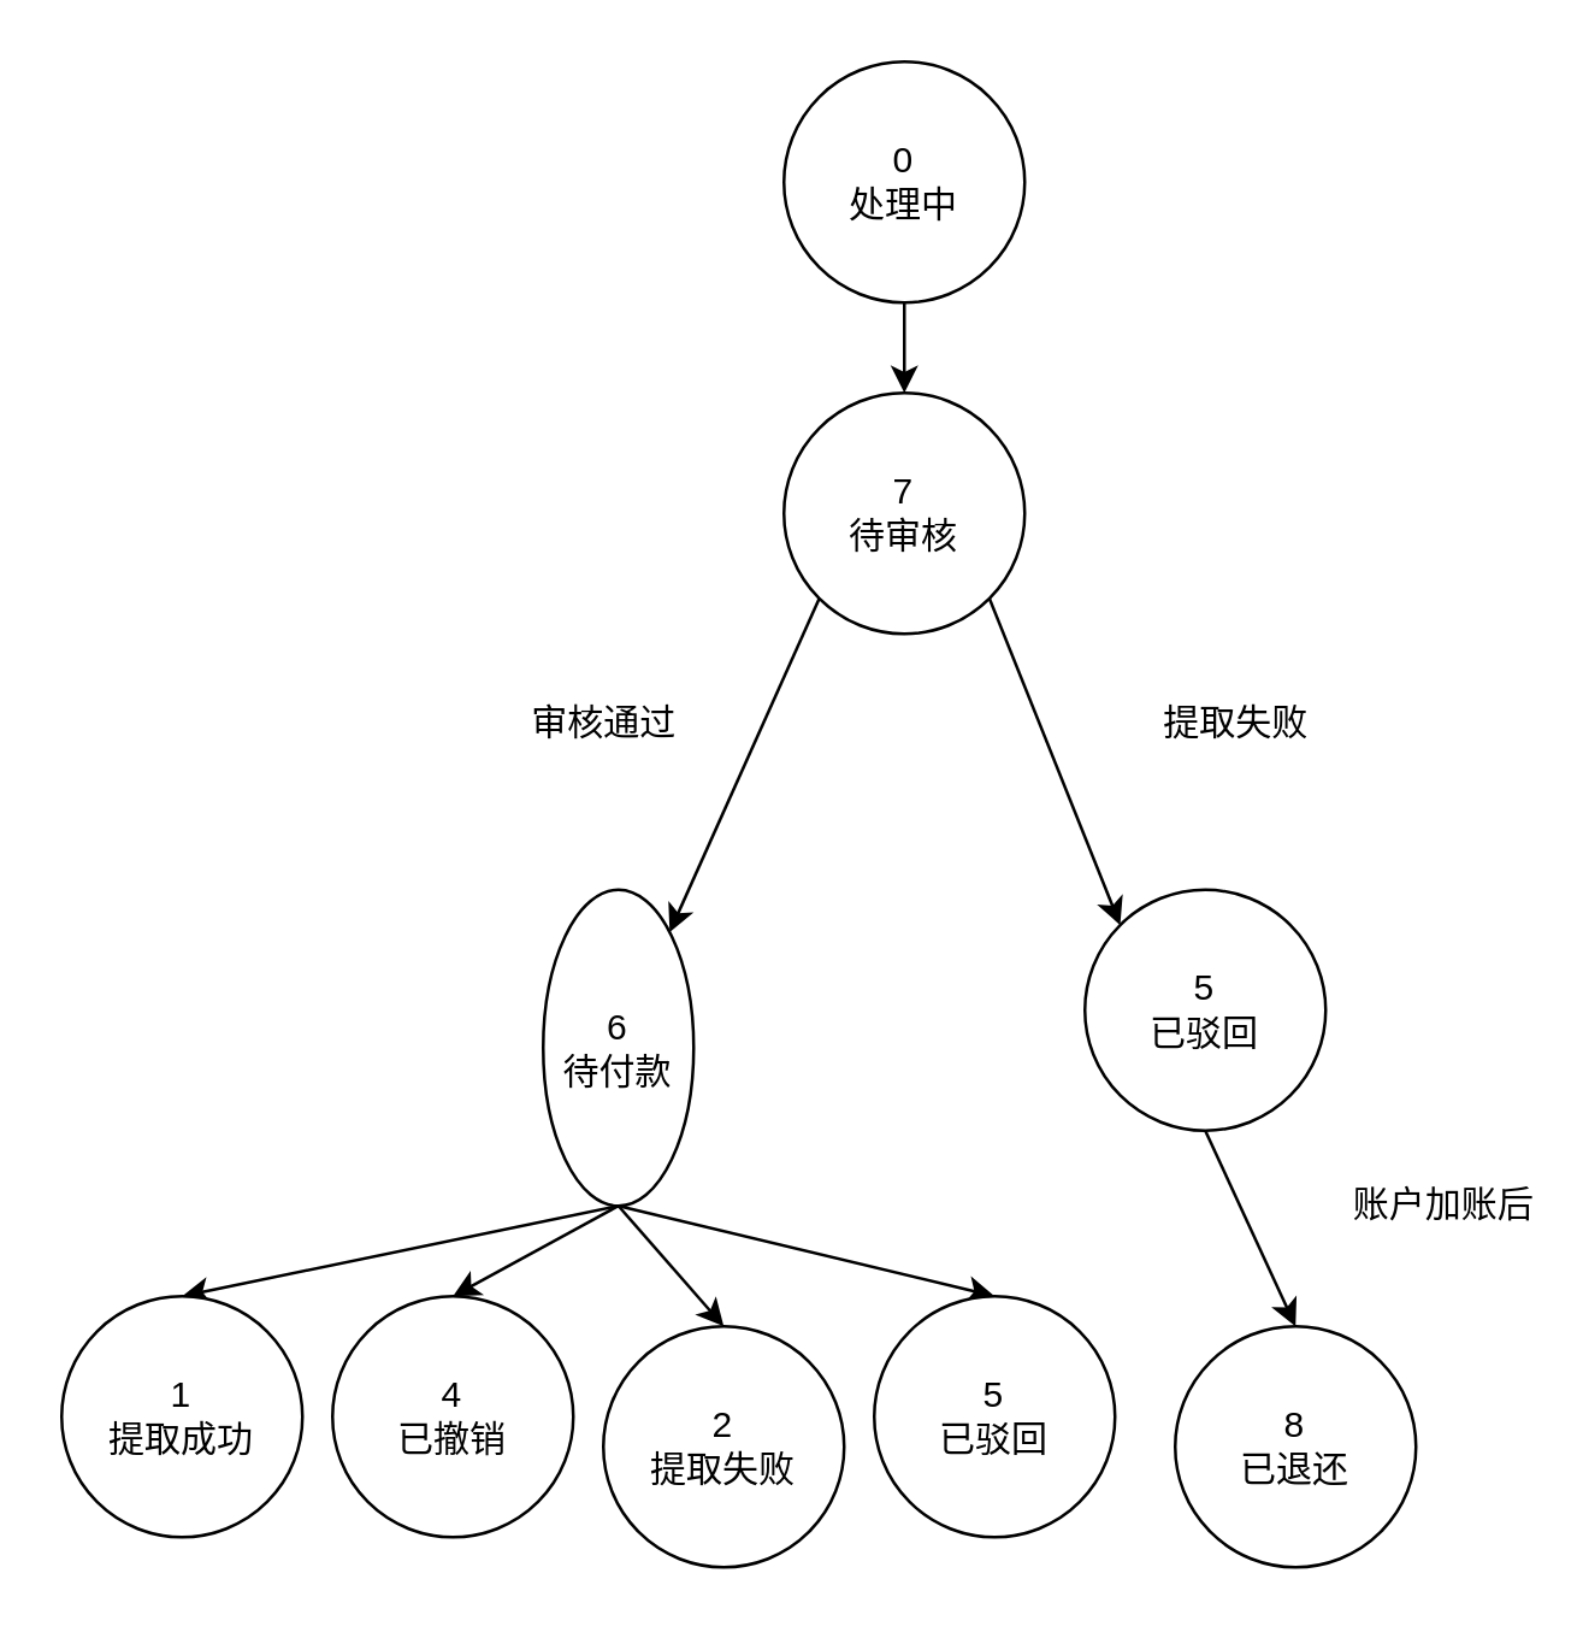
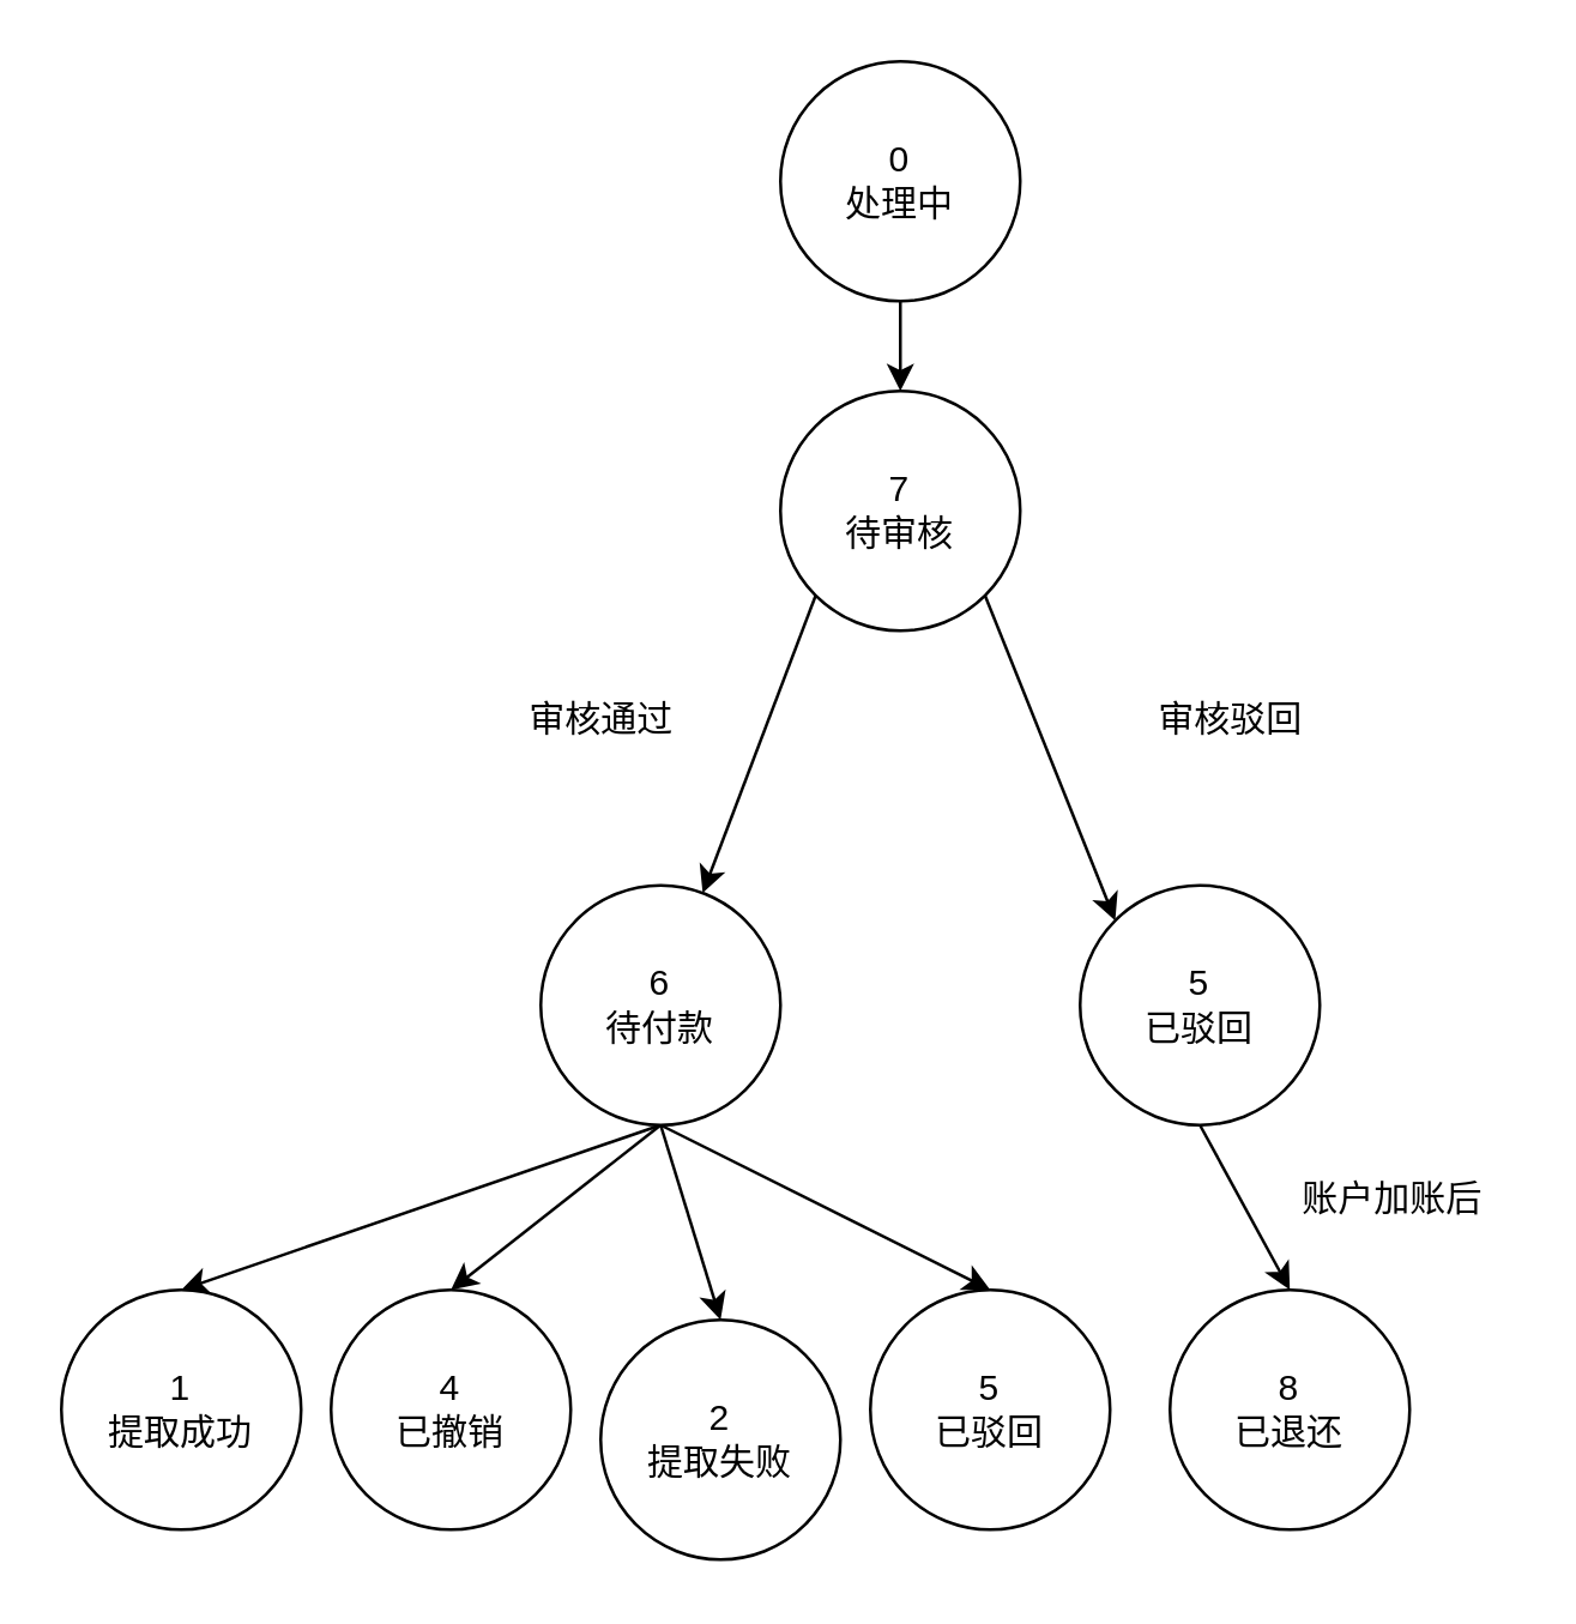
  <mxCell id="0" />
  <mxCell id="1" parent="0" />
  <mxCell id="2" style="edgeStyle=none;rounded=0;orthogonalLoop=1;jettySize=auto;html=1;exitX=0.5;exitY=1;exitDx=0;exitDy=0;entryX=0.5;entryY=0;entryDx=0;entryDy=0;" edge="1" parent="1" source="3" target="6"><mxGeometry relative="1" as="geometry" /></mxCell>
  <mxCell id="3" value="0&lt;br&gt;处理中" style="ellipse;whiteSpace=wrap;html=1;aspect=fixed;" vertex="1" parent="1"><mxGeometry x="260" y="20" width="80" height="80" as="geometry" /></mxCell>
  <mxCell id="4" style="rounded=0;orthogonalLoop=1;jettySize=auto;html=1;exitX=0;exitY=1;exitDx=0;exitDy=0;" edge="1" parent="1" source="6" target="11"><mxGeometry relative="1" as="geometry" /></mxCell>
  <mxCell id="5" style="edgeStyle=none;rounded=0;orthogonalLoop=1;jettySize=auto;html=1;exitX=1;exitY=1;exitDx=0;exitDy=0;entryX=0;entryY=0;entryDx=0;entryDy=0;" edge="1" parent="1" source="6" target="14"><mxGeometry relative="1" as="geometry" /></mxCell>
  <mxCell id="6" value="7&lt;br&gt;待审核" style="ellipse;whiteSpace=wrap;html=1;aspect=fixed;" vertex="1" parent="1"><mxGeometry x="260" y="130" width="80" height="80" as="geometry" /></mxCell>
  <mxCell id="7" style="edgeStyle=none;rounded=0;orthogonalLoop=1;jettySize=auto;html=1;exitX=0.5;exitY=1;exitDx=0;exitDy=0;entryX=0.5;entryY=0;entryDx=0;entryDy=0;" edge="1" parent="1" source="11" target="18"><mxGeometry relative="1" as="geometry" /></mxCell>
  <mxCell id="8" style="edgeStyle=none;rounded=0;orthogonalLoop=1;jettySize=auto;html=1;exitX=0.5;exitY=1;exitDx=0;exitDy=0;entryX=0.5;entryY=0;entryDx=0;entryDy=0;" edge="1" parent="1" source="11" target="19"><mxGeometry relative="1" as="geometry" /></mxCell>
  <mxCell id="9" style="edgeStyle=none;rounded=0;orthogonalLoop=1;jettySize=auto;html=1;exitX=0.5;exitY=1;exitDx=0;exitDy=0;entryX=0.5;entryY=0;entryDx=0;entryDy=0;" edge="1" parent="1" source="11" target="20"><mxGeometry relative="1" as="geometry" /></mxCell>
  <mxCell id="10" style="edgeStyle=none;rounded=0;orthogonalLoop=1;jettySize=auto;html=1;exitX=0.5;exitY=1;exitDx=0;exitDy=0;entryX=0.5;entryY=0;entryDx=0;entryDy=0;" edge="1" parent="1" source="11" target="21"><mxGeometry relative="1" as="geometry" /></mxCell>
- <mxCell id="11" value="6&lt;br&gt;待付款" style="ellipse;whiteSpace=wrap;html=1;aspect=fixed;" vertex="1" parent="1"><mxGeometry x="180" y="295" width="50" height="105" as="geometry" /></mxCell>
+ <mxCell id="11" value="6&lt;br&gt;待付款" style="ellipse;whiteSpace=wrap;html=1;aspect=fixed;" vertex="1" parent="1"><mxGeometry x="180" y="295" width="80" height="80" as="geometry" /></mxCell>
  <mxCell id="12" value="审核通过" style="text;html=1;align=center;verticalAlign=middle;resizable=0;points=[];autosize=1;strokeColor=none;" vertex="1" parent="1"><mxGeometry x="170" y="230" width="60" height="20" as="geometry" /></mxCell>
  <mxCell id="13" style="edgeStyle=none;rounded=0;orthogonalLoop=1;jettySize=auto;html=1;exitX=0.5;exitY=1;exitDx=0;exitDy=0;entryX=0.5;entryY=0;entryDx=0;entryDy=0;" edge="1" parent="1" source="14" target="16"><mxGeometry relative="1" as="geometry" /></mxCell>
  <mxCell id="14" value="5&lt;br&gt;已驳回" style="ellipse;whiteSpace=wrap;html=1;aspect=fixed;" vertex="1" parent="1"><mxGeometry x="360" y="295" width="80" height="80" as="geometry" /></mxCell>
- <mxCell id="15" value="提取失败" style="text;html=1;align=center;verticalAlign=middle;resizable=0;points=[];autosize=1;strokeColor=none;" vertex="1" parent="1"><mxGeometry x="380" y="230" width="60" height="20" as="geometry" /></mxCell>
- <mxCell id="16" value="8&lt;br&gt;已退还" style="ellipse;whiteSpace=wrap;html=1;aspect=fixed;" vertex="1" parent="1"><mxGeometry x="390" y="440" width="80" height="80" as="geometry" /></mxCell>
- <mxCell id="17" value="账户加账后" style="text;html=1;align=center;verticalAlign=middle;resizable=0;points=[];autosize=1;strokeColor=none;" vertex="1" parent="1"><mxGeometry x="439" y="390" width="80" height="20" as="geometry" /></mxCell>
+ <mxCell id="15" value="审核驳回" style="text;html=1;align=center;verticalAlign=middle;resizable=0;points=[];autosize=1;strokeColor=none;" vertex="1" parent="1"><mxGeometry x="380" y="230" width="60" height="20" as="geometry" /></mxCell>
+ <mxCell id="16" value="8&lt;br&gt;已退还" style="ellipse;whiteSpace=wrap;html=1;aspect=fixed;" vertex="1" parent="1"><mxGeometry x="390" y="430" width="80" height="80" as="geometry" /></mxCell>
+ <mxCell id="17" value="账户加账后" style="text;html=1;align=center;verticalAlign=middle;resizable=0;points=[];autosize=1;strokeColor=none;" vertex="1" parent="1"><mxGeometry x="424" y="390" width="80" height="20" as="geometry" /></mxCell>
  <mxCell id="18" value="1&lt;br&gt;提取成功" style="ellipse;whiteSpace=wrap;html=1;aspect=fixed;" vertex="1" parent="1"><mxGeometry x="20" y="430" width="80" height="80" as="geometry" /></mxCell>
  <mxCell id="19" value="4&lt;br&gt;已撤销" style="ellipse;whiteSpace=wrap;html=1;aspect=fixed;" vertex="1" parent="1"><mxGeometry x="110" y="430" width="80" height="80" as="geometry" /></mxCell>
  <mxCell id="20" value="2&lt;br&gt;提取失败" style="ellipse;whiteSpace=wrap;html=1;aspect=fixed;" vertex="1" parent="1"><mxGeometry x="200" y="440" width="80" height="80" as="geometry" /></mxCell>
  <mxCell id="21" value="5&lt;br&gt;已驳回" style="ellipse;whiteSpace=wrap;html=1;aspect=fixed;" vertex="1" parent="1"><mxGeometry x="290" y="430" width="80" height="80" as="geometry" /></mxCell>
